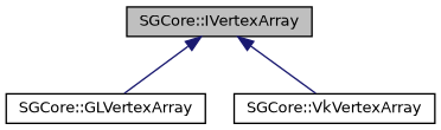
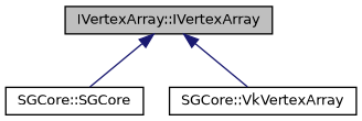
  digraph {
    node [color=black fillcolor=white fontname=Helvetica fontsize=10 shape=record style=filled]
    edge [color=midnightblue dir=back fontname=Helvetica fontsize=10 labelfontname=Helvetica labelfontsize=10 style=solid]
-   n1 [fillcolor=grey75 fontcolor=black height=0.2 label="SGCore::IVertexArray" width=0.4]
-   n2 [height=0.2 label="SGCore::GLVertexArray" width=0.4]
+   n1 [fillcolor=grey75 fontcolor=black height=0.2 label="IVertexArray::IVertexArray" width=0.4]
+   n2 [height=0.2 label="SGCore::SGCore" width=0.4]
    n3 [height=0.2 label="SGCore::VkVertexArray" width=0.4]
    n1 -> n2
    n1 -> n3
  }
